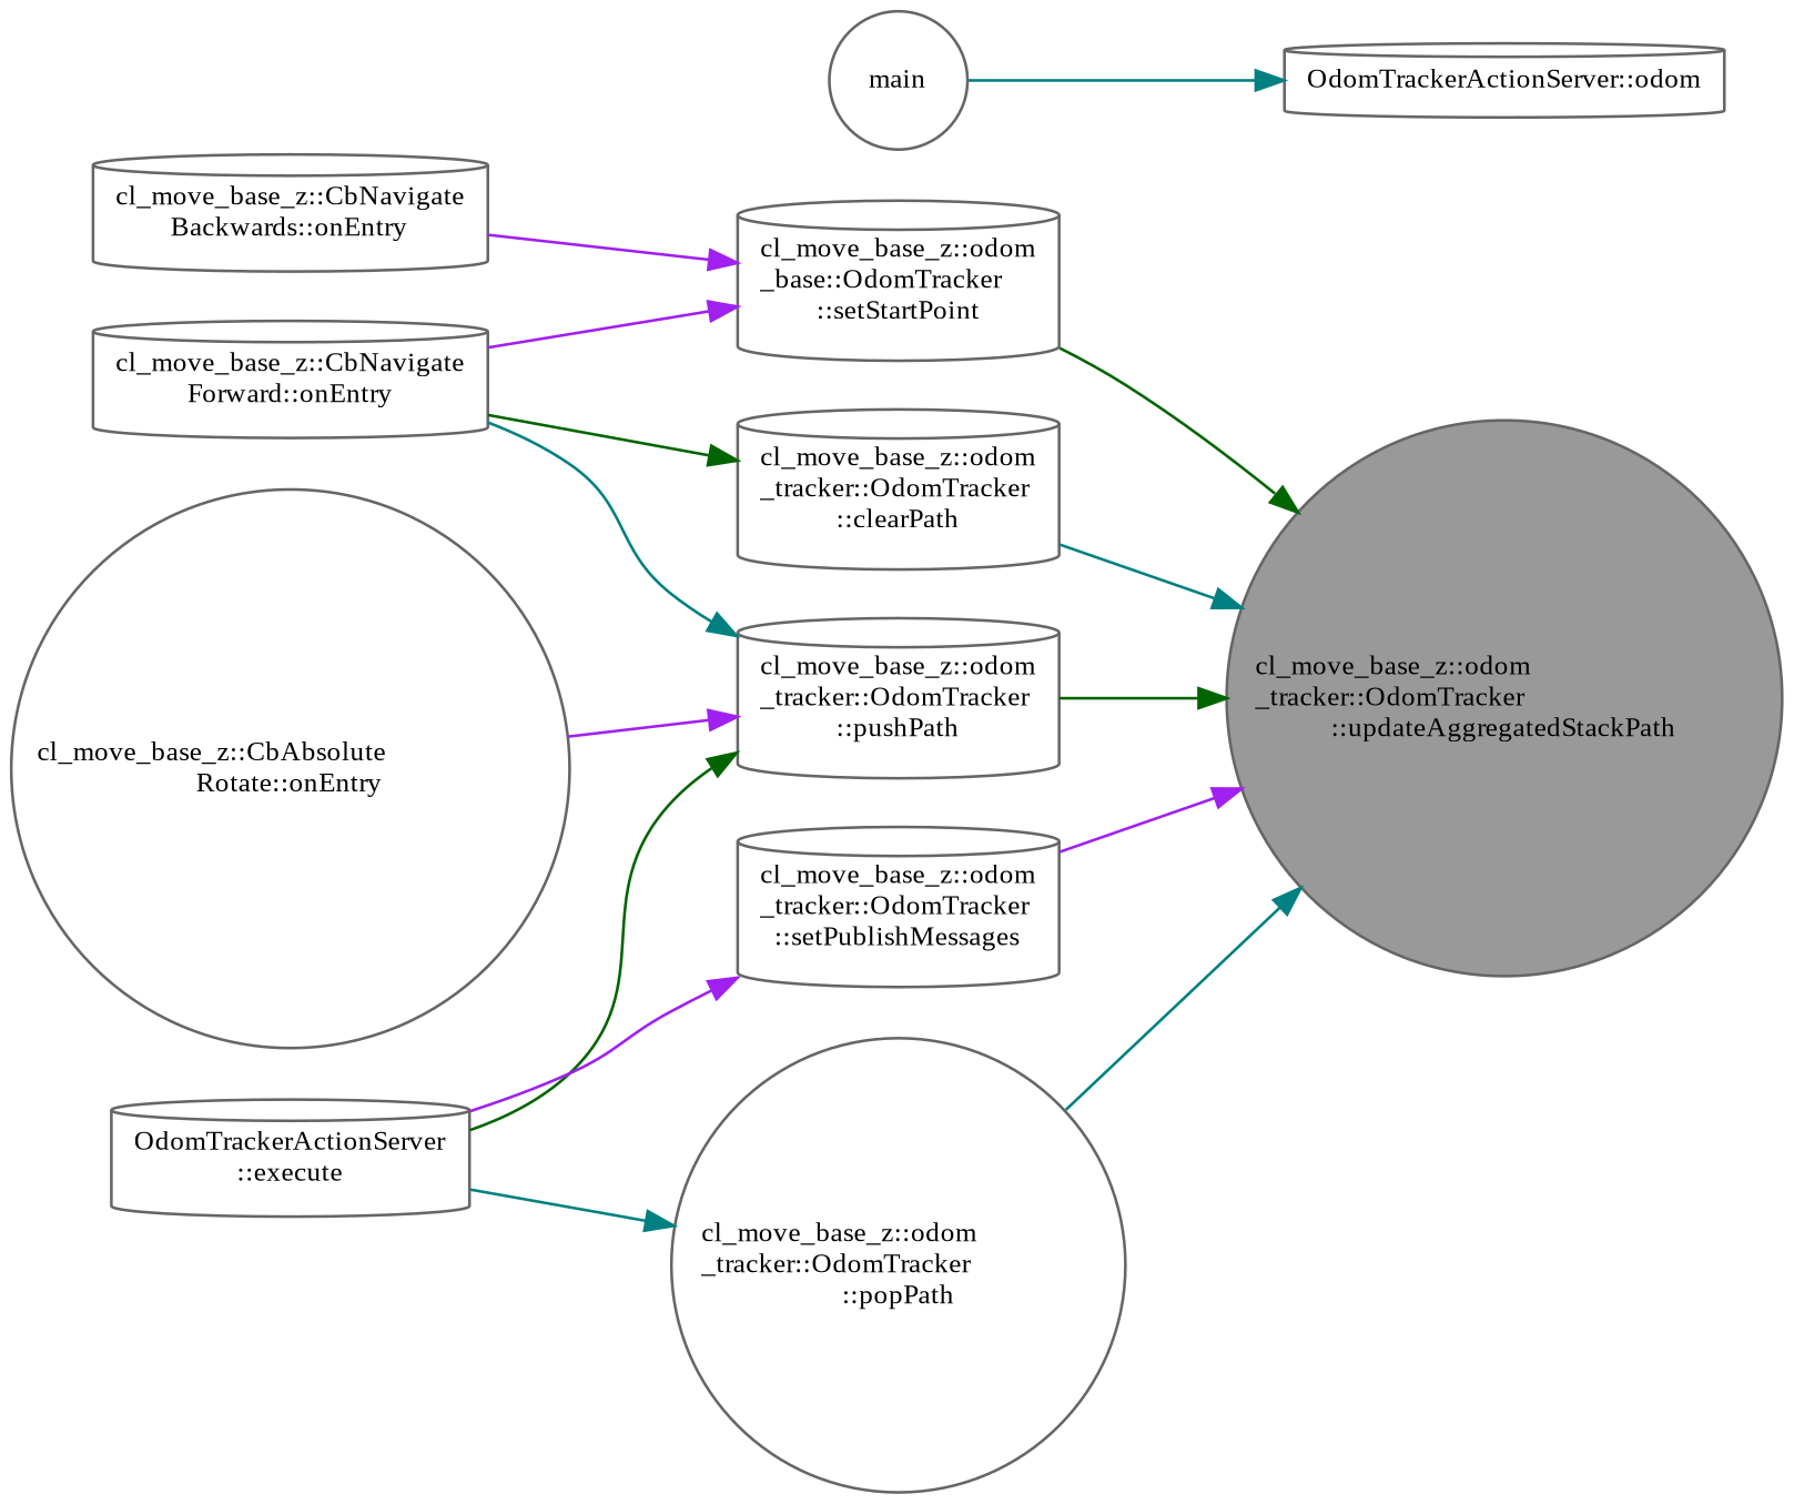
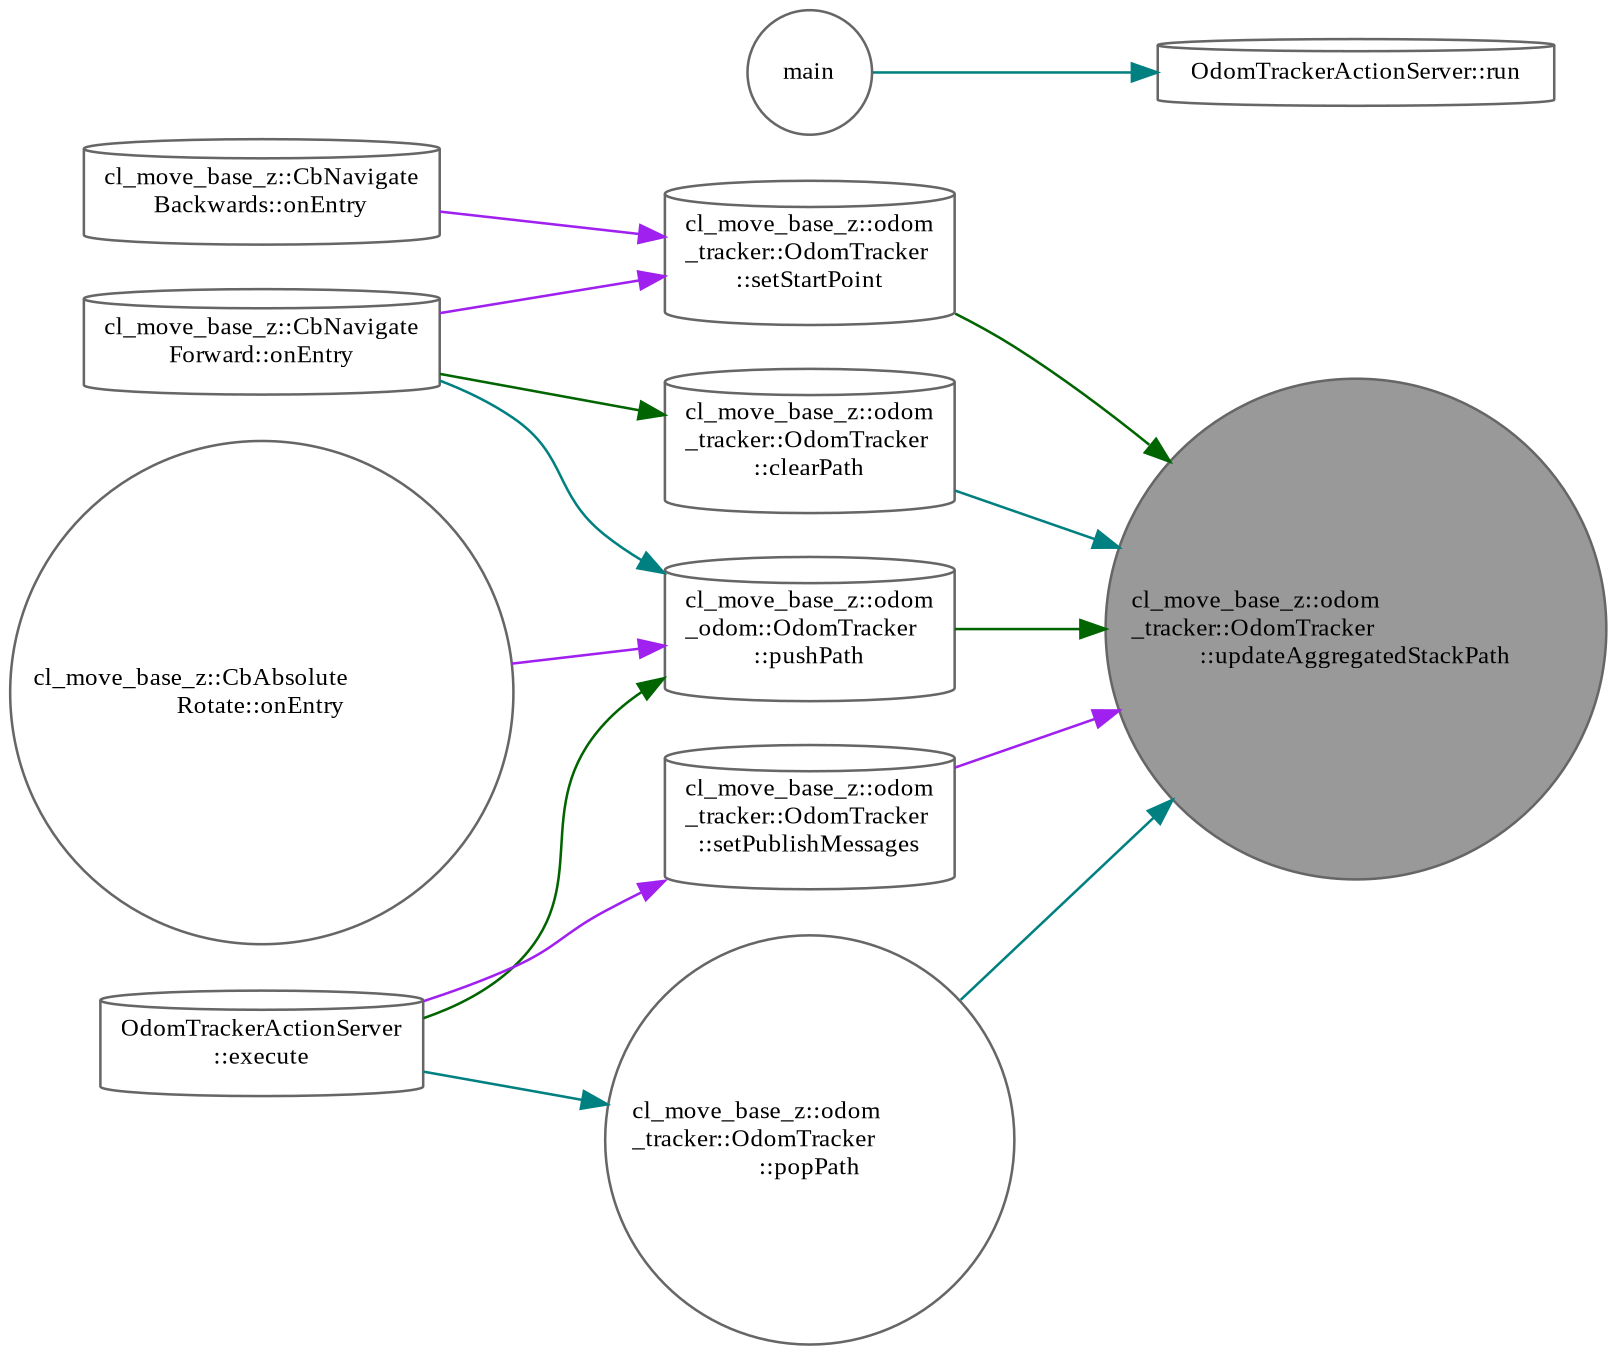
  digraph {
    fontname="Liberation Serif"
    rankdir=RL
    node [color=grey40 fillcolor=white fontname="Liberation Serif" fontsize=10 shape=cylinder style=filled]
    edge [color=teal dir=back fontname="Liberation Serif" fontsize=10 labelfontname=Helvetica labelfontsize=10 style=solid]
    n1 [color=gray40 fillcolor=grey60 fontcolor=black height=0.2 label="cl_move_base_z::odom\l_tracker::OdomTracker\l::updateAggregatedStackPath" shape=circle width=0.4]
    n2 [height=0.2 label="cl_move_base_z::odom\l_tracker::OdomTracker\l::clearPath" width=0.4]
    n3 [height=0.2 label="cl_move_base_z::odom\l_tracker::OdomTracker\l::popPath" shape=circle width=0.4]
-   n4 [height=0.2 label="cl_move_base_z::odom\l_tracker::OdomTracker\l::pushPath" width=0.4]
+   n4 [height=0.2 label="cl_move_base_z::odom\l_odom::OdomTracker\l::pushPath" width=0.4]
    n5 [height=0.2 label="cl_move_base_z::odom\l_tracker::OdomTracker\l::setPublishMessages" width=0.4]
-   n6 [height=0.2 label="cl_move_base_z::odom\l_base::OdomTracker\l::setStartPoint" width=0.4]
+   n6 [height=0.2 label="cl_move_base_z::odom\l_tracker::OdomTracker\l::setStartPoint" width=0.4]
    n7 [height=0.2 label="cl_move_base_z::CbNavigate\lForward::onEntry" width=0.4]
    n8 [height=0.2 label="OdomTrackerActionServer\l::execute" width=0.4]
    n9 [height=0.2 label="cl_move_base_z::CbAbsolute\lRotate::onEntry" shape=circle width=0.4]
    n10 [height=0.2 label="cl_move_base_z::CbNavigate\lBackwards::onEntry" width=0.4]
-   n11 [height=0.2 label="OdomTrackerActionServer::odom" width=0.4]
+   n11 [height=0.2 label="OdomTrackerActionServer::run" width=0.4]
    n12 [height=0.2 label=main shape=circle width=0.4]
    n1 -> n2
    n1 -> n3
    n1 -> n4 [color=darkgreen]
    n1 -> n5 [color=purple]
    n1 -> n6 [color=darkgreen]
    n2 -> n7 [color=darkgreen]
    n3 -> n8
    n4 -> n7
    n4 -> n8 [color=darkgreen]
    n4 -> n9 [color=purple]
    n5 -> n8 [color=purple]
    n6 -> n7 [color=purple]
    n6 -> n10 [color=purple]
    n11 -> n12
  }
